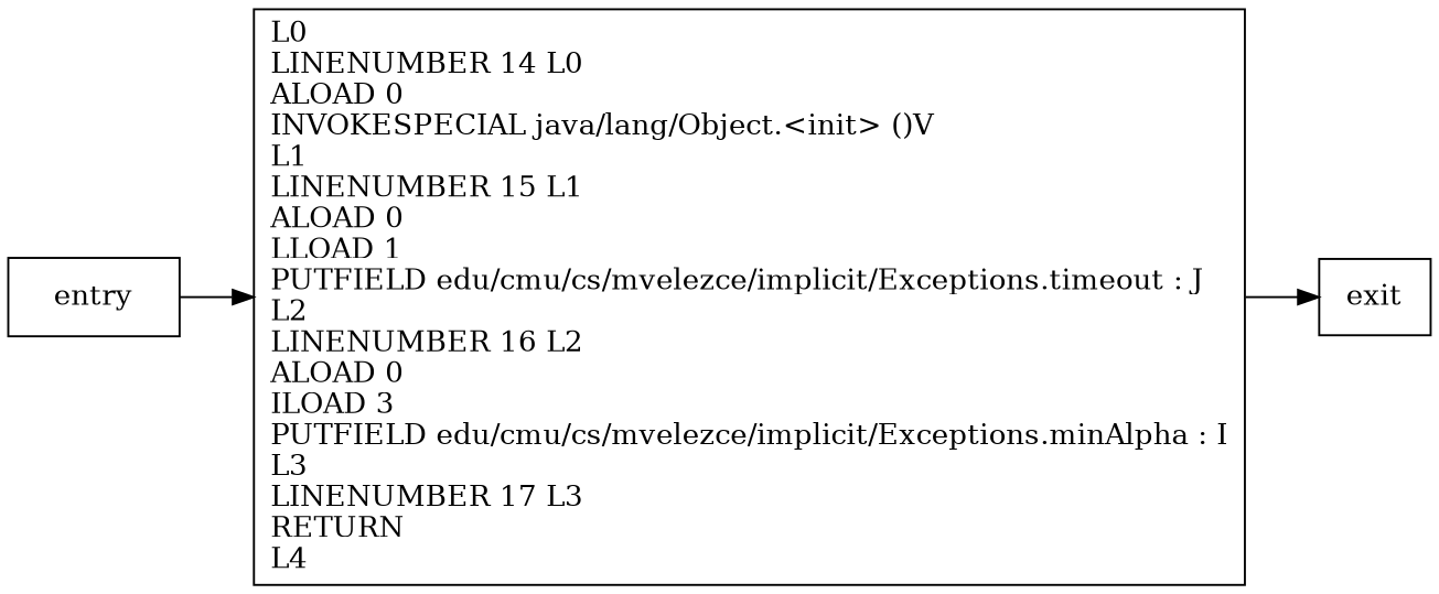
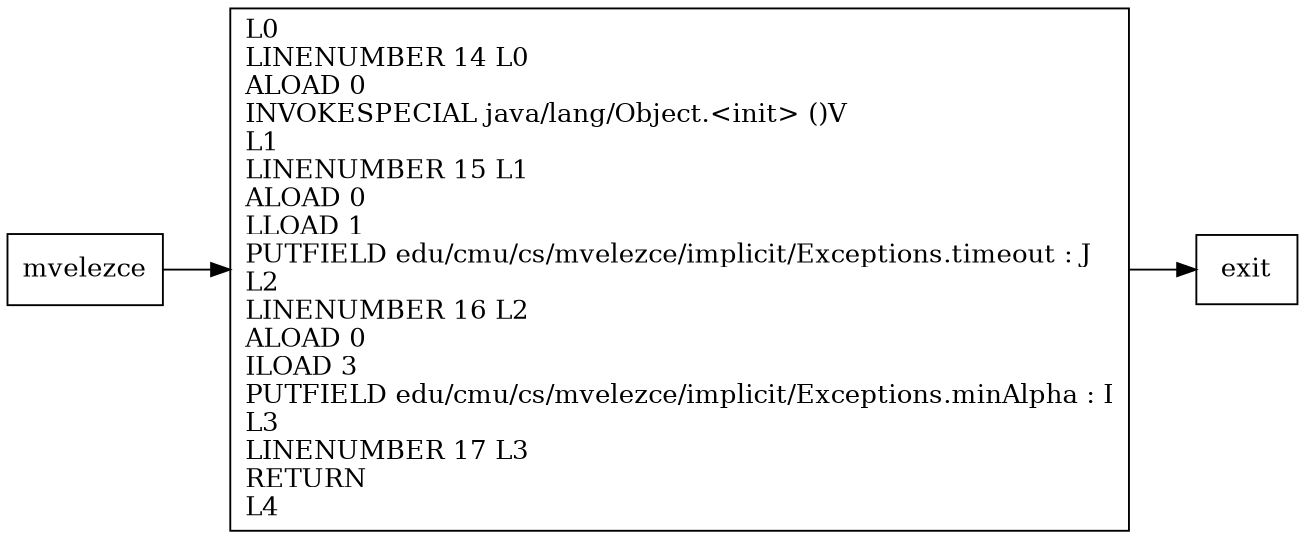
  digraph {
    rankdir=LR
    node [shape=record]
    n1 [label="L0\lLINENUMBER 14 L0\lALOAD 0\lINVOKESPECIAL java/lang/Object.\<init\> ()V\lL1\lLINENUMBER 15 L1\lALOAD 0\lLLOAD 1\lPUTFIELD edu/cmu/cs/mvelezce/implicit/Exceptions.timeout : J\lL2\lLINENUMBER 16 L2\lALOAD 0\lILOAD 3\lPUTFIELD edu/cmu/cs/mvelezce/implicit/Exceptions.minAlpha : I\lL3\lLINENUMBER 17 L3\lRETURN\lL4\l"]
    exit
-   entry
+   entry [label=mvelezce]
    n1 -> exit
    entry -> n1
  }
